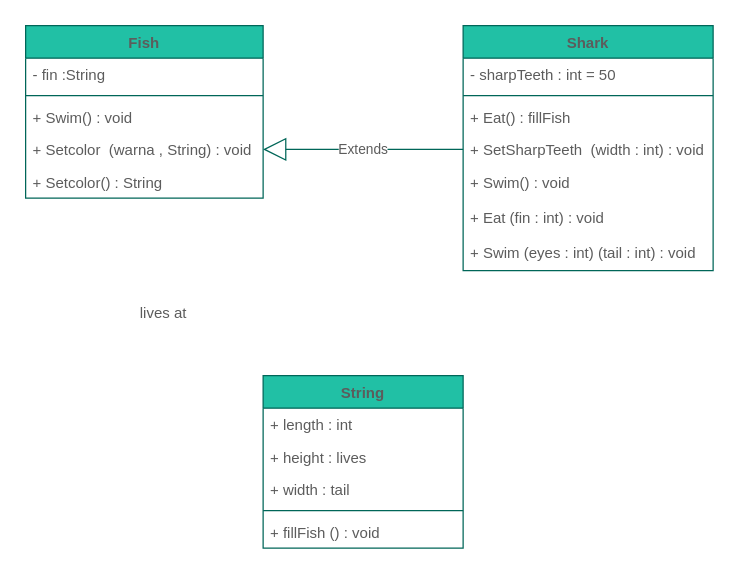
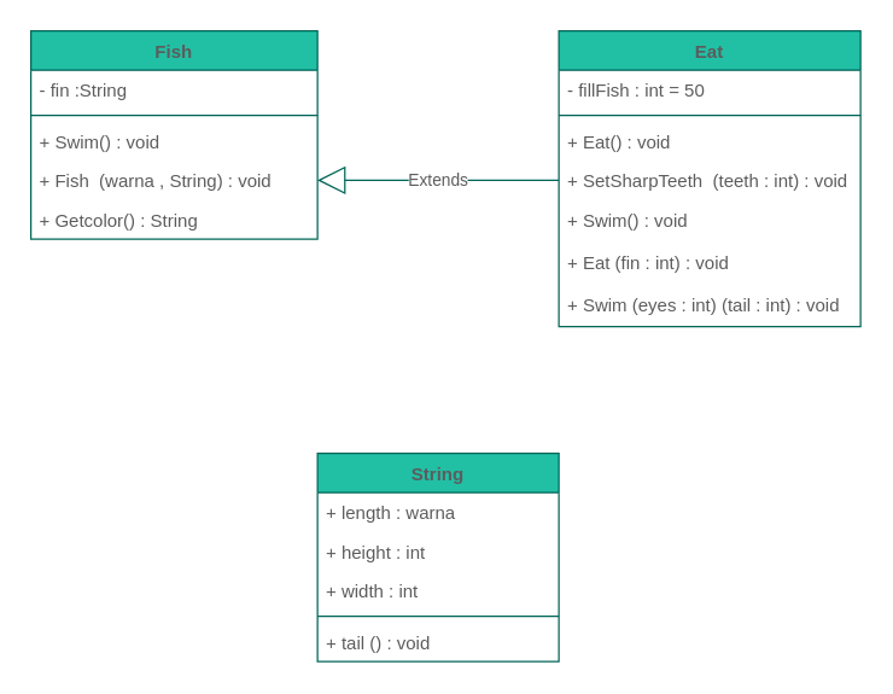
  <mxCell id="0" />
  <mxCell id="1" parent="0" />
  <mxCell id="2" value="Fish" style="swimlane;fontStyle=1;align=center;verticalAlign=top;childLayout=stackLayout;horizontal=1;startSize=26;horizontalStack=0;resizeParent=1;resizeParentMax=0;resizeLast=0;collapsible=1;marginBottom=0;fillColor=#21C0A5;strokeColor=#006658;fontColor=#5C5C5C;" vertex="1" parent="1"><mxGeometry x="20" y="20" width="190" height="138" as="geometry" /></mxCell>
  <mxCell id="3" value="- fin :String&#10;" style="text;strokeColor=none;fillColor=none;align=left;verticalAlign=top;spacingLeft=4;spacingRight=4;overflow=hidden;rotatable=0;points=[[0,0.5],[1,0.5]];portConstraint=eastwest;fontColor=#5C5C5C;" vertex="1" parent="2"><mxGeometry y="26" width="190" height="26" as="geometry" /></mxCell>
  <mxCell id="4" value="" style="line;strokeWidth=1;fillColor=none;align=left;verticalAlign=middle;spacingTop=-1;spacingLeft=3;spacingRight=3;rotatable=0;labelPosition=right;points=[];portConstraint=eastwest;strokeColor=#006658;fontColor=#5C5C5C;" vertex="1" parent="2"><mxGeometry y="52" width="190" height="8" as="geometry" /></mxCell>
  <mxCell id="5" value="+ Swim() : void" style="text;strokeColor=none;fillColor=none;align=left;verticalAlign=top;spacingLeft=4;spacingRight=4;overflow=hidden;rotatable=0;points=[[0,0.5],[1,0.5]];portConstraint=eastwest;fontColor=#5C5C5C;" vertex="1" parent="2"><mxGeometry y="60" width="190" height="26" as="geometry" /></mxCell>
- <mxCell id="6" value="+ Setcolor  (warna , String) : void" style="text;strokeColor=none;fillColor=none;align=left;verticalAlign=top;spacingLeft=4;spacingRight=4;overflow=hidden;rotatable=0;points=[[0,0.5],[1,0.5]];portConstraint=eastwest;fontColor=#5C5C5C;" vertex="1" parent="2"><mxGeometry y="86" width="190" height="26" as="geometry" /></mxCell>
- <mxCell id="7" value="+ Setcolor() : String" style="text;strokeColor=none;fillColor=none;align=left;verticalAlign=top;spacingLeft=4;spacingRight=4;overflow=hidden;rotatable=0;points=[[0,0.5],[1,0.5]];portConstraint=eastwest;fontColor=#5C5C5C;" vertex="1" parent="2"><mxGeometry y="112" width="190" height="26" as="geometry" /></mxCell>
+ <mxCell id="6" value="+ Fish  (warna , String) : void" style="text;strokeColor=none;fillColor=none;align=left;verticalAlign=top;spacingLeft=4;spacingRight=4;overflow=hidden;rotatable=0;points=[[0,0.5],[1,0.5]];portConstraint=eastwest;fontColor=#5C5C5C;" vertex="1" parent="2"><mxGeometry y="86" width="190" height="26" as="geometry" /></mxCell>
+ <mxCell id="7" value="+ Getcolor() : String" style="text;strokeColor=none;fillColor=none;align=left;verticalAlign=top;spacingLeft=4;spacingRight=4;overflow=hidden;rotatable=0;points=[[0,0.5],[1,0.5]];portConstraint=eastwest;fontColor=#5C5C5C;" vertex="1" parent="2"><mxGeometry y="112" width="190" height="26" as="geometry" /></mxCell>
  <mxCell id="8" value="String" style="swimlane;fontStyle=1;align=center;verticalAlign=top;childLayout=stackLayout;horizontal=1;startSize=26;horizontalStack=0;resizeParent=1;resizeParentMax=0;resizeLast=0;collapsible=1;marginBottom=0;fillColor=#21C0A5;strokeColor=#006658;fontColor=#5C5C5C;" vertex="1" parent="1"><mxGeometry x="210" y="300" width="160" height="138" as="geometry" /></mxCell>
- <mxCell id="9" value="+ length : int" style="text;strokeColor=none;fillColor=none;align=left;verticalAlign=top;spacingLeft=4;spacingRight=4;overflow=hidden;rotatable=0;points=[[0,0.5],[1,0.5]];portConstraint=eastwest;fontColor=#5C5C5C;" vertex="1" parent="8"><mxGeometry y="26" width="160" height="26" as="geometry" /></mxCell>
- <mxCell id="10" value="+ height : lives" style="text;strokeColor=none;fillColor=none;align=left;verticalAlign=top;spacingLeft=4;spacingRight=4;overflow=hidden;rotatable=0;points=[[0,0.5],[1,0.5]];portConstraint=eastwest;fontColor=#5C5C5C;" vertex="1" parent="8"><mxGeometry y="52" width="160" height="26" as="geometry" /></mxCell>
- <mxCell id="11" value="+ width : tail" style="text;strokeColor=none;fillColor=none;align=left;verticalAlign=top;spacingLeft=4;spacingRight=4;overflow=hidden;rotatable=0;points=[[0,0.5],[1,0.5]];portConstraint=eastwest;fontColor=#5C5C5C;" vertex="1" parent="8"><mxGeometry y="78" width="160" height="26" as="geometry" /></mxCell>
+ <mxCell id="9" value="+ length : warna" style="text;strokeColor=none;fillColor=none;align=left;verticalAlign=top;spacingLeft=4;spacingRight=4;overflow=hidden;rotatable=0;points=[[0,0.5],[1,0.5]];portConstraint=eastwest;fontColor=#5C5C5C;" vertex="1" parent="8"><mxGeometry y="26" width="160" height="26" as="geometry" /></mxCell>
+ <mxCell id="10" value="+ height : int" style="text;strokeColor=none;fillColor=none;align=left;verticalAlign=top;spacingLeft=4;spacingRight=4;overflow=hidden;rotatable=0;points=[[0,0.5],[1,0.5]];portConstraint=eastwest;fontColor=#5C5C5C;" vertex="1" parent="8"><mxGeometry y="52" width="160" height="26" as="geometry" /></mxCell>
+ <mxCell id="11" value="+ width : int" style="text;strokeColor=none;fillColor=none;align=left;verticalAlign=top;spacingLeft=4;spacingRight=4;overflow=hidden;rotatable=0;points=[[0,0.5],[1,0.5]];portConstraint=eastwest;fontColor=#5C5C5C;" vertex="1" parent="8"><mxGeometry y="78" width="160" height="26" as="geometry" /></mxCell>
  <mxCell id="12" value="" style="line;strokeWidth=1;fillColor=none;align=left;verticalAlign=middle;spacingTop=-1;spacingLeft=3;spacingRight=3;rotatable=0;labelPosition=right;points=[];portConstraint=eastwest;strokeColor=#006658;fontColor=#5C5C5C;" vertex="1" parent="8"><mxGeometry y="104" width="160" height="8" as="geometry" /></mxCell>
- <mxCell id="13" value="+ fillFish () : void" style="text;strokeColor=none;fillColor=none;align=left;verticalAlign=top;spacingLeft=4;spacingRight=4;overflow=hidden;rotatable=0;points=[[0,0.5],[1,0.5]];portConstraint=eastwest;fontColor=#5C5C5C;" vertex="1" parent="8"><mxGeometry y="112" width="160" height="26" as="geometry" /></mxCell>
- <mxCell id="14" value="Shark" style="swimlane;fontStyle=1;align=center;verticalAlign=top;childLayout=stackLayout;horizontal=1;startSize=26;horizontalStack=0;resizeParent=1;resizeParentMax=0;resizeLast=0;collapsible=1;marginBottom=0;fillColor=#21C0A5;strokeColor=#006658;fontColor=#5C5C5C;" vertex="1" parent="1"><mxGeometry x="370" y="20" width="200" height="196" as="geometry" /></mxCell>
- <mxCell id="15" value="- sharpTeeth : int = 50" style="text;strokeColor=none;fillColor=none;align=left;verticalAlign=top;spacingLeft=4;spacingRight=4;overflow=hidden;rotatable=0;points=[[0,0.5],[1,0.5]];portConstraint=eastwest;fontColor=#5C5C5C;" vertex="1" parent="14"><mxGeometry y="26" width="200" height="26" as="geometry" /></mxCell>
+ <mxCell id="13" value="+ tail () : void" style="text;strokeColor=none;fillColor=none;align=left;verticalAlign=top;spacingLeft=4;spacingRight=4;overflow=hidden;rotatable=0;points=[[0,0.5],[1,0.5]];portConstraint=eastwest;fontColor=#5C5C5C;" vertex="1" parent="8"><mxGeometry y="112" width="160" height="26" as="geometry" /></mxCell>
+ <mxCell id="14" value="Eat" style="swimlane;fontStyle=1;align=center;verticalAlign=top;childLayout=stackLayout;horizontal=1;startSize=26;horizontalStack=0;resizeParent=1;resizeParentMax=0;resizeLast=0;collapsible=1;marginBottom=0;fillColor=#21C0A5;strokeColor=#006658;fontColor=#5C5C5C;" vertex="1" parent="1"><mxGeometry x="370" y="20" width="200" height="196" as="geometry" /></mxCell>
+ <mxCell id="15" value="- fillFish : int = 50" style="text;strokeColor=none;fillColor=none;align=left;verticalAlign=top;spacingLeft=4;spacingRight=4;overflow=hidden;rotatable=0;points=[[0,0.5],[1,0.5]];portConstraint=eastwest;fontColor=#5C5C5C;" vertex="1" parent="14"><mxGeometry y="26" width="200" height="26" as="geometry" /></mxCell>
  <mxCell id="16" value="" style="line;strokeWidth=1;fillColor=none;align=left;verticalAlign=middle;spacingTop=-1;spacingLeft=3;spacingRight=3;rotatable=0;labelPosition=right;points=[];portConstraint=eastwest;strokeColor=#006658;fontColor=#5C5C5C;" vertex="1" parent="14"><mxGeometry y="52" width="200" height="8" as="geometry" /></mxCell>
- <mxCell id="17" value="+ Eat() : fillFish" style="text;strokeColor=none;fillColor=none;align=left;verticalAlign=top;spacingLeft=4;spacingRight=4;overflow=hidden;rotatable=0;points=[[0,0.5],[1,0.5]];portConstraint=eastwest;fontColor=#5C5C5C;" vertex="1" parent="14"><mxGeometry y="60" width="200" height="26" as="geometry" /></mxCell>
- <mxCell id="18" value="+ SetSharpTeeth  (width : int) : void" style="text;strokeColor=none;fillColor=none;align=left;verticalAlign=top;spacingLeft=4;spacingRight=4;overflow=hidden;rotatable=0;points=[[0,0.5],[1,0.5]];portConstraint=eastwest;fontColor=#5C5C5C;" vertex="1" parent="14"><mxGeometry y="86" width="200" height="26" as="geometry" /></mxCell>
+ <mxCell id="17" value="+ Eat() : void" style="text;strokeColor=none;fillColor=none;align=left;verticalAlign=top;spacingLeft=4;spacingRight=4;overflow=hidden;rotatable=0;points=[[0,0.5],[1,0.5]];portConstraint=eastwest;fontColor=#5C5C5C;" vertex="1" parent="14"><mxGeometry y="60" width="200" height="26" as="geometry" /></mxCell>
+ <mxCell id="18" value="+ SetSharpTeeth  (teeth : int) : void" style="text;strokeColor=none;fillColor=none;align=left;verticalAlign=top;spacingLeft=4;spacingRight=4;overflow=hidden;rotatable=0;points=[[0,0.5],[1,0.5]];portConstraint=eastwest;fontColor=#5C5C5C;" vertex="1" parent="14"><mxGeometry y="86" width="200" height="26" as="geometry" /></mxCell>
  <mxCell id="19" value="+ Swim() : void" style="text;strokeColor=none;fillColor=none;align=left;verticalAlign=top;spacingLeft=4;spacingRight=4;overflow=hidden;rotatable=0;points=[[0,0.5],[1,0.5]];portConstraint=eastwest;fontColor=#5C5C5C;" vertex="1" parent="14"><mxGeometry y="112" width="200" height="28" as="geometry" /></mxCell>
  <mxCell id="20" value="+ Eat (fin : int) : void" style="text;strokeColor=none;fillColor=none;align=left;verticalAlign=top;spacingLeft=4;spacingRight=4;overflow=hidden;rotatable=0;points=[[0,0.5],[1,0.5]];portConstraint=eastwest;fontColor=#5C5C5C;" vertex="1" parent="14"><mxGeometry y="140" width="200" height="28" as="geometry" /></mxCell>
  <mxCell id="21" value="+ Swim (eyes : int) (tail : int) : void" style="text;strokeColor=none;fillColor=none;align=left;verticalAlign=top;spacingLeft=4;spacingRight=4;overflow=hidden;rotatable=0;points=[[0,0.5],[1,0.5]];portConstraint=eastwest;fontColor=#5C5C5C;" vertex="1" parent="14"><mxGeometry y="168" width="200" height="28" as="geometry" /></mxCell>
  <mxCell id="22" value="Extends" style="endArrow=block;endSize=16;endFill=0;html=1;entryX=1;entryY=0.5;entryDx=0;entryDy=0;strokeColor=#006658;fontColor=#5C5C5C;" edge="1" parent="1" target="6"><mxGeometry width="160" relative="1" as="geometry"><mxPoint x="370" y="119" as="sourcePoint" /><mxPoint x="610" y="260" as="targetPoint" /><Array as="points"><mxPoint x="290" y="119" /></Array></mxGeometry></mxCell>
- <mxCell id="23" value="lives at" style="text;html=1;align=center;verticalAlign=middle;resizable=0;points=[];autosize=1;fontColor=#5C5C5C;" vertex="1" parent="1"><mxGeometry x="105" y="240" width="50" height="20" as="geometry" /></mxCell>
